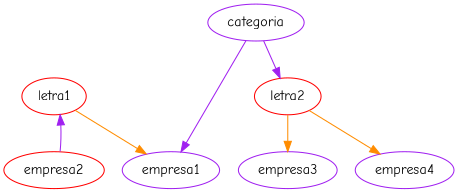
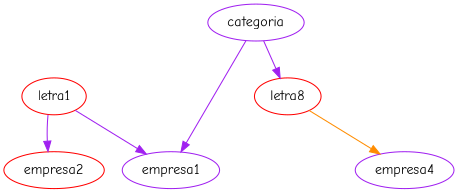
  digraph {
    fontname="Comic Neue"
    node [color=purple fontname="Comic Neue"]
    edge [color=darkorange fontname="Comic Neue"]
    letra1 [color=red]
-   letra2 [color=red]
+   letra2 [color=red label=letra8]
    empresa1
    empresa2 [color=red]
-   empresa3
    empresa4
    categoria
    subgraph sub_1 {
      rank=same
      letra1
      letra2
    }
    subgraph sub_2 {
      rank=same
      empresa1
      empresa2
-     empresa3
      empresa4
    }
-   letra1 -> empresa1
-   empresa2 -> letra1 [color=purple]
-   letra2 -> empresa3
+   letra1 -> empresa1 [color=purple]
+   letra1 -> empresa2 [color=purple]
    letra2 -> empresa4
    categoria -> letra2 [color=purple]
    categoria -> empresa1 [color=purple]
  }
